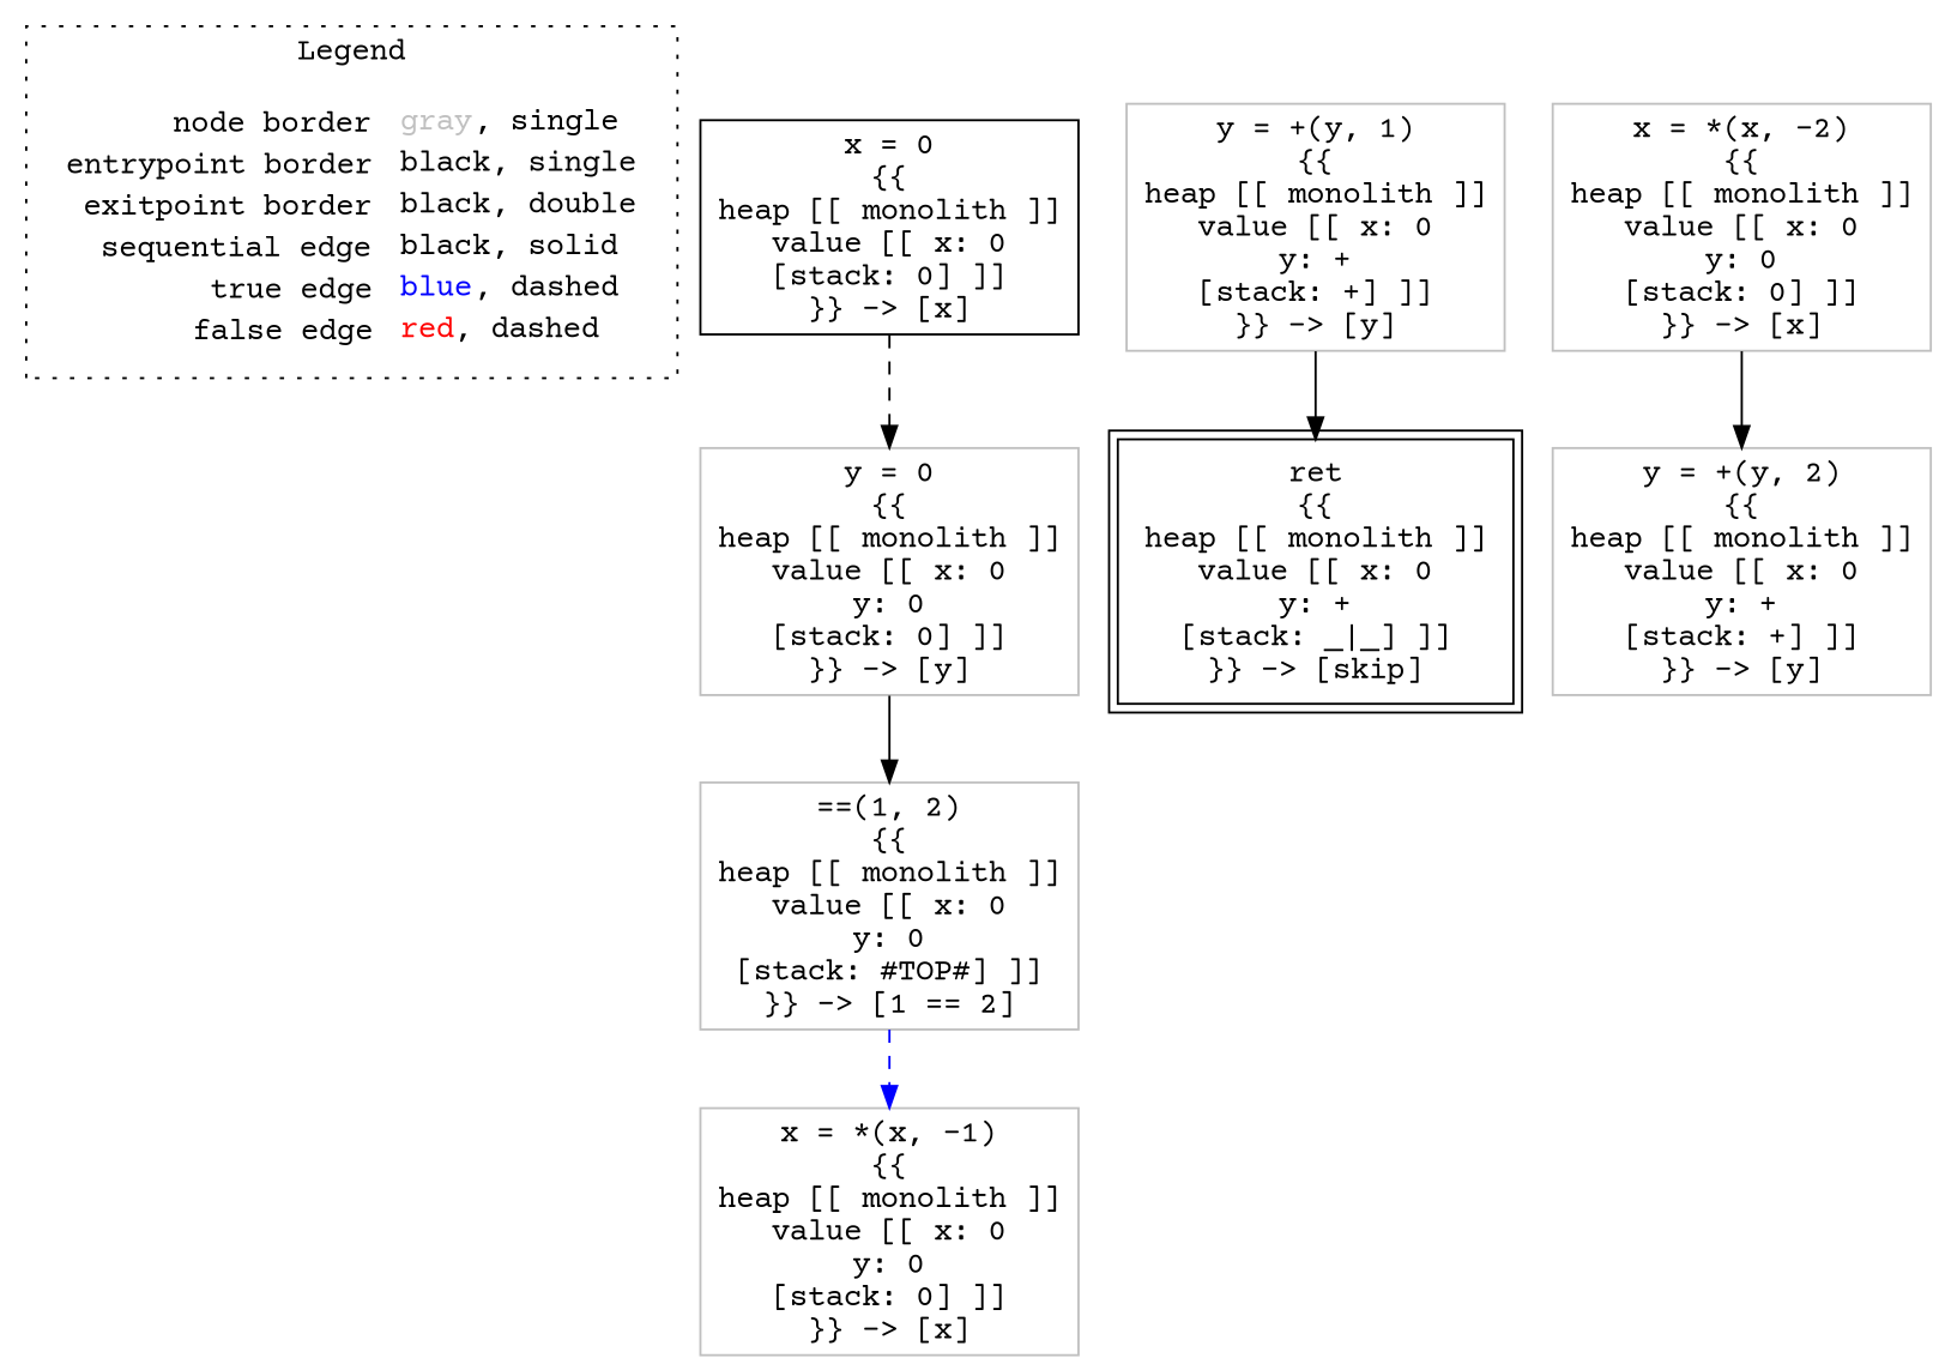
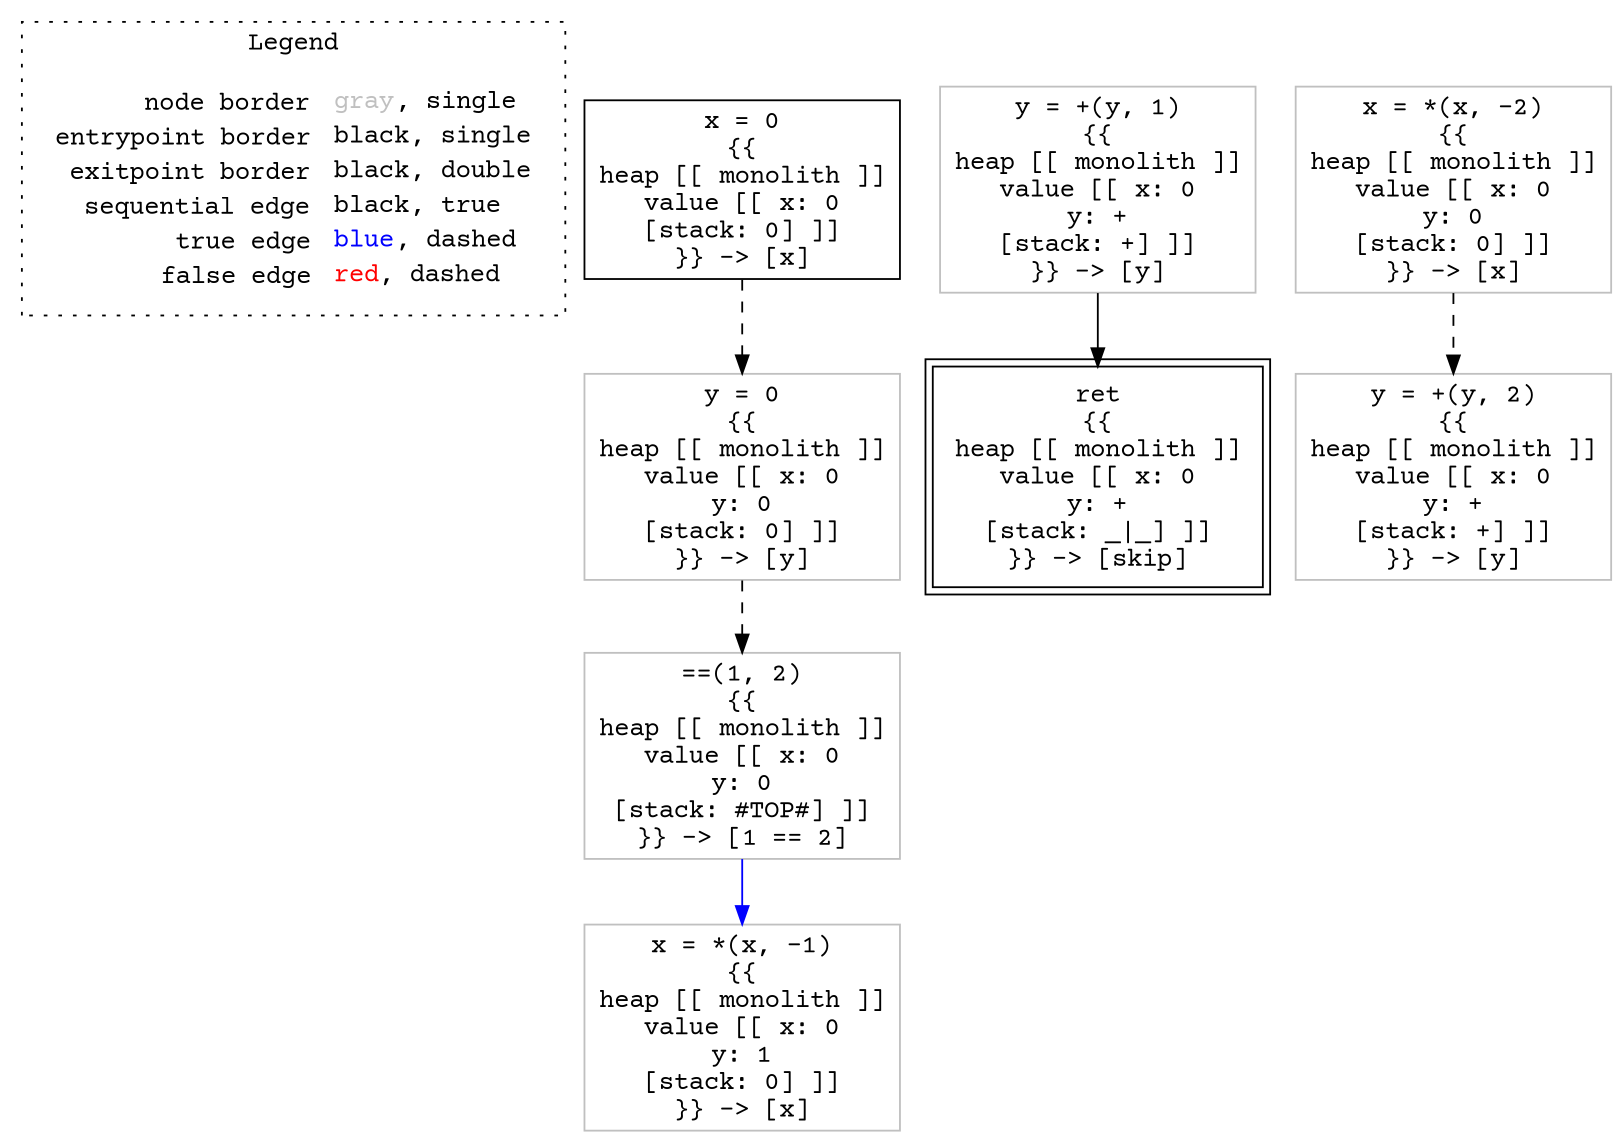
  digraph {
    fontname="Courier Prime"
    node [fontname="Courier Prime" shape=rect color=gray]
    edge [color=black fontname="Courier Prime"]
-   n1 [label=<<table border="0" cellpadding="2" cellspacing="0" cellborder="0"><tr><td align="right">node border&nbsp;</td><td align="left"><font color="gray">gray</font>, single</td></tr><tr><td align="right">entrypoint border&nbsp;</td><td align="left"><font color="black">black</font>, single</td></tr><tr><td align="right">exitpoint border&nbsp;</td><td align="left"><font color="black">black</font>, double</td></tr><tr><td align="right">sequential edge&nbsp;</td><td align="left"><font color="black">black</font>, solid</td></tr><tr><td align="right">true edge&nbsp;</td><td align="left"><font color="blue">blue</font>, dashed</td></tr><tr><td align="right">false edge&nbsp;</td><td align="left"><font color="red">red</font>, dashed</td></tr></table>> shape=plaintext color=""]
+   n1 [label=<<table border="0" cellpadding="2" cellspacing="0" cellborder="0"><tr><td align="right">node border&nbsp;</td><td align="left"><font color="gray">gray</font>, single</td></tr><tr><td align="right">entrypoint border&nbsp;</td><td align="left"><font color="black">black</font>, single</td></tr><tr><td align="right">exitpoint border&nbsp;</td><td align="left"><font color="black">black</font>, double</td></tr><tr><td align="right">sequential edge&nbsp;</td><td align="left"><font color="black">black</font>, true</td></tr><tr><td align="right">true edge&nbsp;</td><td align="left"><font color="blue">blue</font>, dashed</td></tr><tr><td align="right">false edge&nbsp;</td><td align="left"><font color="red">red</font>, dashed</td></tr></table>> shape=plaintext color=""]
    n2 [color=black label=<x = 0<BR/>{{<BR/>heap [[ monolith ]]<BR/>value [[ x: 0<BR/>[stack: 0] ]]<BR/>}} -&gt; [x]>]
    n3 [label=<y = 0<BR/>{{<BR/>heap [[ monolith ]]<BR/>value [[ x: 0<BR/>y: 0<BR/>[stack: 0] ]]<BR/>}} -&gt; [y]>]
    n4 [label=<==(1, 2)<BR/>{{<BR/>heap [[ monolith ]]<BR/>value [[ x: 0<BR/>y: 0<BR/>[stack: #TOP#] ]]<BR/>}} -&gt; [1 == 2]>]
-   n5 [label=<x = *(x, -1)<BR/>{{<BR/>heap [[ monolith ]]<BR/>value [[ x: 0<BR/>y: 0<BR/>[stack: 0] ]]<BR/>}} -&gt; [x]>]
+   n5 [label=<x = *(x, -1)<BR/>{{<BR/>heap [[ monolith ]]<BR/>value [[ x: 0<BR/>y: 1<BR/>[stack: 0] ]]<BR/>}} -&gt; [x]>]
    n6 [label=<y = +(y, 1)<BR/>{{<BR/>heap [[ monolith ]]<BR/>value [[ x: 0<BR/>y: +<BR/>[stack: +] ]]<BR/>}} -&gt; [y]>]
    n7 [color=black label=<ret<BR/>{{<BR/>heap [[ monolith ]]<BR/>value [[ x: 0<BR/>y: +<BR/>[stack: _|_] ]]<BR/>}} -&gt; [skip]> peripheries=2]
    n8 [label=<y = +(y, 2)<BR/>{{<BR/>heap [[ monolith ]]<BR/>value [[ x: 0<BR/>y: +<BR/>[stack: +] ]]<BR/>}} -&gt; [y]>]
    n9 [label=<x = *(x, -2)<BR/>{{<BR/>heap [[ monolith ]]<BR/>value [[ x: 0<BR/>y: 0<BR/>[stack: 0] ]]<BR/>}} -&gt; [x]>]
    subgraph cluster_1 {
      label=Legend
      style=dotted
      n1
    }
    n2 -> n3 [style=dashed]
-   n3 -> n4
-   n4 -> n5 [color=blue style=dashed]
+   n3 -> n4 [style=dashed]
+   n4 -> n5 [color=blue style=solid]
    n6 -> n7
-   n9 -> n8
+   n9 -> n8 [style=dashed]
  }
